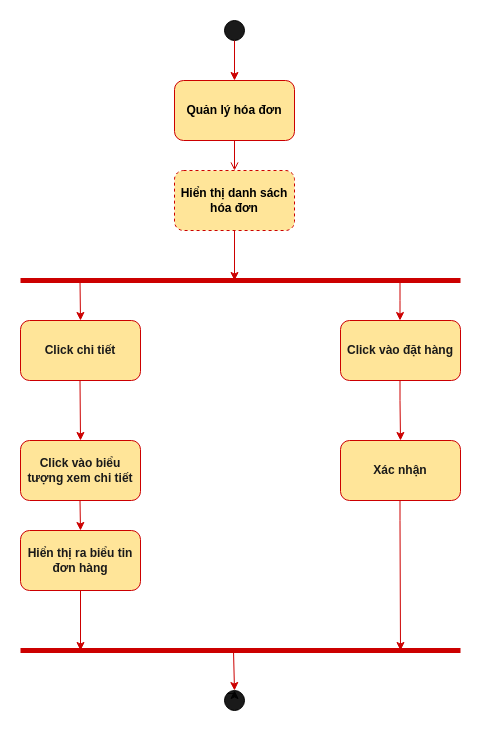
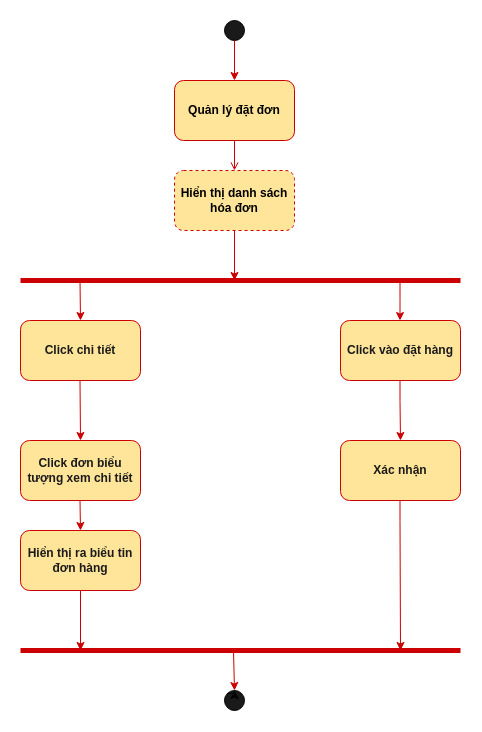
  <mxCell id="0" />
  <mxCell id="1" parent="0" />
  <mxCell id="2" value="" style="ellipse;whiteSpace=wrap;html=1;fillColor=#1A1A1A;" parent="1" vertex="1"><mxGeometry x="224" y="20" width="20" height="20" as="geometry" /></mxCell>
  <mxCell id="3" value="" style="edgeStyle=orthogonalEdgeStyle;rounded=0;orthogonalLoop=1;jettySize=auto;html=1;fontColor=#FF3333;labelBackgroundColor=#FF0000;strokeColor=#CC0000;endArrow=open;" parent="1" source="4" target="5" edge="1"><mxGeometry relative="1" as="geometry" /></mxCell>
- <mxCell id="4" value="Quản lý hóa đơn" style="rounded=1;whiteSpace=wrap;html=1;fillColor=#FFE599;strokeColor=#CC0000;fontStyle=1" parent="1" vertex="1"><mxGeometry x="174" y="80" width="120" height="60" as="geometry" /></mxCell>
+ <mxCell id="4" value="Quản lý đặt đơn" style="rounded=1;whiteSpace=wrap;html=1;fillColor=#FFE599;strokeColor=#CC0000;fontStyle=1" parent="1" vertex="1"><mxGeometry x="174" y="80" width="120" height="60" as="geometry" /></mxCell>
  <mxCell id="5" value="Hiển thị danh sách hóa đơn" style="whiteSpace=wrap;html=1;fillColor=#FFE599;strokeColor=#CC0000;rounded=1;fontStyle=1;dashed=1;" parent="1" vertex="1"><mxGeometry x="174" y="170" width="120" height="60" as="geometry" /></mxCell>
  <mxCell id="6" value="" style="endArrow=none;html=1;rounded=0;labelBackgroundColor=#FF0000;strokeColor=#CC0000;fontColor=#FF3333;strokeWidth=5;" parent="1" edge="1"><mxGeometry width="50" height="50" relative="1" as="geometry"><mxPoint x="20" y="280" as="sourcePoint" /><mxPoint x="460" y="280" as="targetPoint" /></mxGeometry></mxCell>
  <mxCell id="7" value="" style="endArrow=classic;html=1;rounded=0;labelBackgroundColor=#FF0000;strokeColor=#CC0000;strokeWidth=1;fontColor=#FF3333;exitX=0.5;exitY=1;exitDx=0;exitDy=0;" parent="1" source="5" edge="1"><mxGeometry width="50" height="50" relative="1" as="geometry"><mxPoint x="209" y="360" as="sourcePoint" /><mxPoint x="234" y="280" as="targetPoint" /></mxGeometry></mxCell>
  <mxCell id="8" value="" style="endArrow=none;html=1;rounded=0;labelBackgroundColor=#FF0000;strokeColor=#CC0000;fontColor=#FF3333;strokeWidth=5;" parent="1" edge="1"><mxGeometry width="50" height="50" relative="1" as="geometry"><mxPoint x="20" y="650" as="sourcePoint" /><mxPoint x="460" y="650" as="targetPoint" /></mxGeometry></mxCell>
  <mxCell id="9" value="" style="endArrow=classic;html=1;rounded=0;labelBackgroundColor=#FF0000;strokeColor=#CC0000;strokeWidth=1;fontColor=#FF3333;" parent="1" edge="1"><mxGeometry width="50" height="50" relative="1" as="geometry"><mxPoint x="234" y="40" as="sourcePoint" /><mxPoint x="234" y="80" as="targetPoint" /></mxGeometry></mxCell>
  <mxCell id="10" value="&lt;font color=&quot;#1a1a1a&quot;&gt;Click chi tiết&lt;/font&gt;" style="rounded=1;whiteSpace=wrap;html=1;strokeColor=#CC0000;fontColor=#FF3333;fillColor=#FFE599;fontStyle=1" parent="1" vertex="1"><mxGeometry x="20" y="320" width="120" height="60" as="geometry" /></mxCell>
- <mxCell id="11" value="&lt;font color=&quot;#1a1a1a&quot;&gt;Click vào biểu tượng xem chi tiết&lt;/font&gt;" style="rounded=1;whiteSpace=wrap;html=1;strokeColor=#CC0000;fontColor=#FF3333;fillColor=#FFE599;fontStyle=1" parent="1" vertex="1"><mxGeometry x="20" y="440" width="120" height="60" as="geometry" /></mxCell>
+ <mxCell id="11" value="&lt;font color=&quot;#1a1a1a&quot;&gt;Click đơn biểu tượng xem chi tiết&lt;/font&gt;" style="rounded=1;whiteSpace=wrap;html=1;strokeColor=#CC0000;fontColor=#FF3333;fillColor=#FFE599;fontStyle=1" parent="1" vertex="1"><mxGeometry x="20" y="440" width="120" height="60" as="geometry" /></mxCell>
  <mxCell id="12" value="" style="endArrow=classic;html=1;rounded=0;labelBackgroundColor=#FF0000;strokeColor=#CC0000;strokeWidth=1;fontColor=#FF3333;exitX=0.5;exitY=1;exitDx=0;exitDy=0;" parent="1" edge="1"><mxGeometry width="50" height="50" relative="1" as="geometry"><mxPoint x="79.5" y="280" as="sourcePoint" /><mxPoint x="80" y="320" as="targetPoint" /></mxGeometry></mxCell>
  <mxCell id="13" value="" style="endArrow=classic;html=1;rounded=0;labelBackgroundColor=#FF0000;strokeColor=#CC0000;strokeWidth=1;fontColor=#FF3333;exitX=0.5;exitY=1;exitDx=0;exitDy=0;entryX=0.5;entryY=0;entryDx=0;entryDy=0;" parent="1" target="11" edge="1"><mxGeometry width="50" height="50" relative="1" as="geometry"><mxPoint x="79.5" y="380" as="sourcePoint" /><mxPoint x="80" y="420" as="targetPoint" /></mxGeometry></mxCell>
  <mxCell id="14" value="" style="endArrow=classic;html=1;rounded=0;labelBackgroundColor=#FF0000;strokeColor=#CC0000;strokeWidth=1;fontColor=#FF3333;exitX=0.5;exitY=1;exitDx=0;exitDy=0;" parent="1" edge="1"><mxGeometry width="50" height="50" relative="1" as="geometry"><mxPoint x="79.5" y="500" as="sourcePoint" /><mxPoint x="80" y="530" as="targetPoint" /></mxGeometry></mxCell>
  <mxCell id="15" value="" style="endArrow=classic;html=1;rounded=0;labelBackgroundColor=#FF0000;strokeColor=#CC0000;strokeWidth=1;fontColor=#FF3333;" parent="1" edge="1"><mxGeometry width="50" height="50" relative="1" as="geometry"><mxPoint x="399.5" y="280" as="sourcePoint" /><mxPoint x="399.5" y="320" as="targetPoint" /><Array as="points"><mxPoint x="399.5" y="300" /></Array></mxGeometry></mxCell>
  <mxCell id="16" value="" style="ellipse;whiteSpace=wrap;html=1;fillColor=#1A1A1A;" parent="1" vertex="1"><mxGeometry x="224" y="690" width="20" height="20" as="geometry" /></mxCell>
  <mxCell id="17" value="&lt;font color=&quot;#1a1a1a&quot;&gt;Hiển thị ra biểu tin đơn hàng&lt;/font&gt;" style="rounded=1;whiteSpace=wrap;html=1;strokeColor=#CC0000;fontColor=#FF3333;fillColor=#FFE599;fontStyle=1" vertex="1" parent="1"><mxGeometry x="20" y="530" width="120" height="60" as="geometry" /></mxCell>
  <mxCell id="18" value="" style="endArrow=classic;html=1;rounded=0;labelBackgroundColor=#FF0000;strokeColor=#CC0000;strokeWidth=1;fontColor=#FF3333;" edge="1" parent="1"><mxGeometry width="50" height="50" relative="1" as="geometry"><mxPoint x="80" y="600" as="sourcePoint" /><mxPoint x="80" y="650" as="targetPoint" /><Array as="points"><mxPoint x="80" y="590" /></Array></mxGeometry></mxCell>
  <mxCell id="19" value="&lt;font color=&quot;#1a1a1a&quot;&gt;Click vào đặt hàng&lt;/font&gt;" style="rounded=1;whiteSpace=wrap;html=1;strokeColor=#CC0000;fontColor=#FF3333;fillColor=#FFE599;fontStyle=1" vertex="1" parent="1"><mxGeometry x="340" y="320" width="120" height="60" as="geometry" /></mxCell>
  <mxCell id="20" value="&lt;font color=&quot;#1a1a1a&quot;&gt;Xác nhận&lt;/font&gt;" style="rounded=1;whiteSpace=wrap;html=1;strokeColor=#CC0000;fontColor=#FF3333;fillColor=#FFE599;fontStyle=1" vertex="1" parent="1"><mxGeometry x="340" y="440" width="120" height="60" as="geometry" /></mxCell>
  <mxCell id="21" value="" style="endArrow=classic;html=1;rounded=0;labelBackgroundColor=#FF0000;strokeColor=#CC0000;strokeWidth=1;fontColor=#FF3333;entryX=0.5;entryY=0;entryDx=0;entryDy=0;" edge="1" parent="1" target="20"><mxGeometry width="50" height="50" relative="1" as="geometry"><mxPoint x="399.5" y="380" as="sourcePoint" /><mxPoint x="399.5" y="420" as="targetPoint" /><Array as="points"><mxPoint x="399.5" y="400" /></Array></mxGeometry></mxCell>
  <mxCell id="22" value="" style="endArrow=classic;html=1;rounded=0;labelBackgroundColor=#FF0000;strokeColor=#CC0000;strokeWidth=1;fontColor=#FF3333;" edge="1" parent="1"><mxGeometry width="50" height="50" relative="1" as="geometry"><mxPoint x="399.5" y="500" as="sourcePoint" /><mxPoint x="400" y="650" as="targetPoint" /><Array as="points"><mxPoint x="399.5" y="520" /></Array></mxGeometry></mxCell>
  <mxCell id="23" style="edgeStyle=orthogonalEdgeStyle;rounded=0;orthogonalLoop=1;jettySize=auto;html=1;exitX=0;exitY=0;exitDx=0;exitDy=0;entryX=0.5;entryY=0;entryDx=0;entryDy=0;" edge="1" parent="1" source="16" target="16"><mxGeometry relative="1" as="geometry" /></mxCell>
  <mxCell id="24" value="" style="endArrow=classic;html=1;rounded=0;labelBackgroundColor=#FF0000;strokeColor=#CC0000;strokeWidth=1;fontColor=#FF3333;exitX=0.5;exitY=1;exitDx=0;exitDy=0;" edge="1" parent="1"><mxGeometry width="50" height="50" relative="1" as="geometry"><mxPoint x="233" y="650" as="sourcePoint" /><mxPoint x="234" y="690" as="targetPoint" /></mxGeometry></mxCell>
